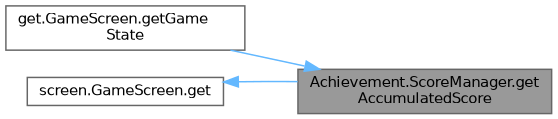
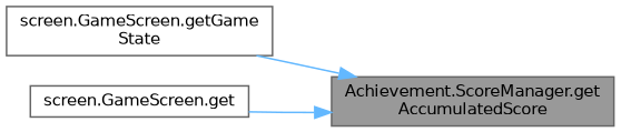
  digraph {
    rankdir=RL
    node [color=grey40 fillcolor=white fontname=Helvetica fontsize=10 shape=box style=filled]
    edge [color=steelblue1 dir=back fontname=Helvetica fontsize=10 labelfontname=Helvetica labelfontsize=10 style=solid]
    n1 [color=gray40 fillcolor=grey60 fontcolor=black height=0.2 label="Achievement.ScoreManager.get\lAccumulatedScore" width=0.4]
-   n2 [height=0.2 label="get.GameScreen.getGame\lState" width=0.4]
+   n2 [height=0.2 label="screen.GameScreen.getGame\lState" width=0.4]
    n3 [height=0.2 label="screen.GameScreen.get" width=0.4]
    n1 -> n2
-   n3 -> n1
+   n1 -> n3
  }
